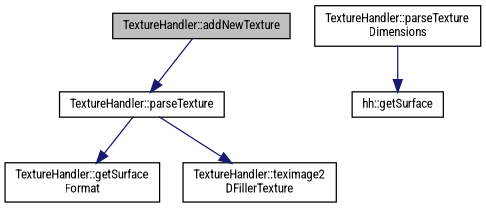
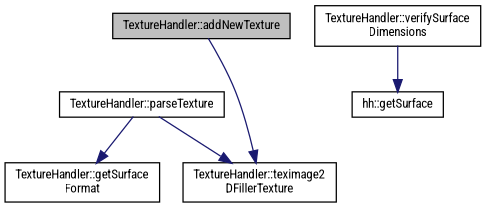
  digraph {
    fontname="Roboto Condensed"
    rankdir=TB
    node [color=black fillcolor=white fontname="Roboto Condensed" fontsize=10 shape=record style=filled]
    edge [color=midnightblue fontname="Roboto Condensed" fontsize=10 labelfontname=Helvetica labelfontsize=10 style=solid]
    n1 [fillcolor=grey75 fontcolor=black height=0.2 label="TextureHandler::addNewTexture" width=0.4]
    n2 [height=0.2 label="TextureHandler::parseTexture" width=0.4]
    n3 [height=0.2 label="TextureHandler::getSurface\lFormat" width=0.4]
    n4 [height=0.2 label="TextureHandler::teximage2\lDFillerTexture" width=0.4]
-   n5 [height=0.2 label="TextureHandler::parseTexture\lDimensions" width=0.4]
+   n5 [height=0.2 label="TextureHandler::verifySurface\lDimensions" width=0.4]
    n6 [height=0.2 label="hh::getSurface" width=0.4]
-   n1 -> n2
+   n1 -> n4
    n2 -> n3
    n2 -> n4
    n5 -> n6
  }
